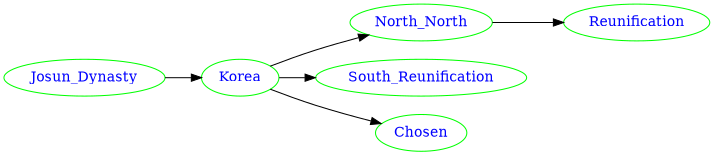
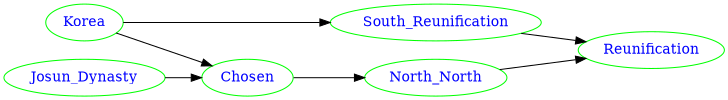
  digraph {
    rankdir=LR
    node [color=Green font=Courier fontcolor=Blue]
    n1 [label=North_North]
    n2 [label=South_Reunification]
    Reunification
    Josun_Dynasty
    Chosen
    Korea
    subgraph sub_1 {
      rank=same
      n1
      n2
    }
    n1 -> Reunification
-   Josun_Dynasty -> Korea
-   Korea -> n1
+   n2 -> Reunification
+   Josun_Dynasty -> Chosen
+   Chosen -> n1
    Korea -> n2
    Korea -> Chosen
  }
